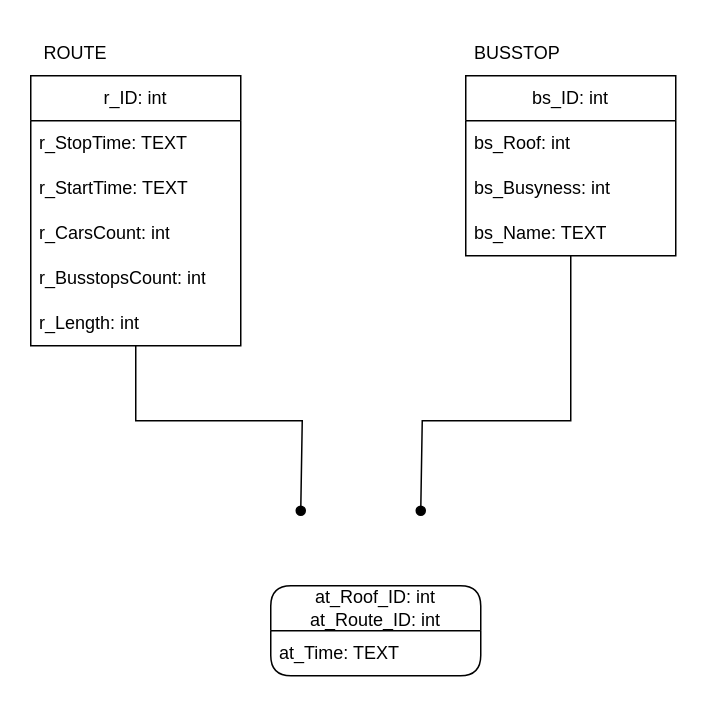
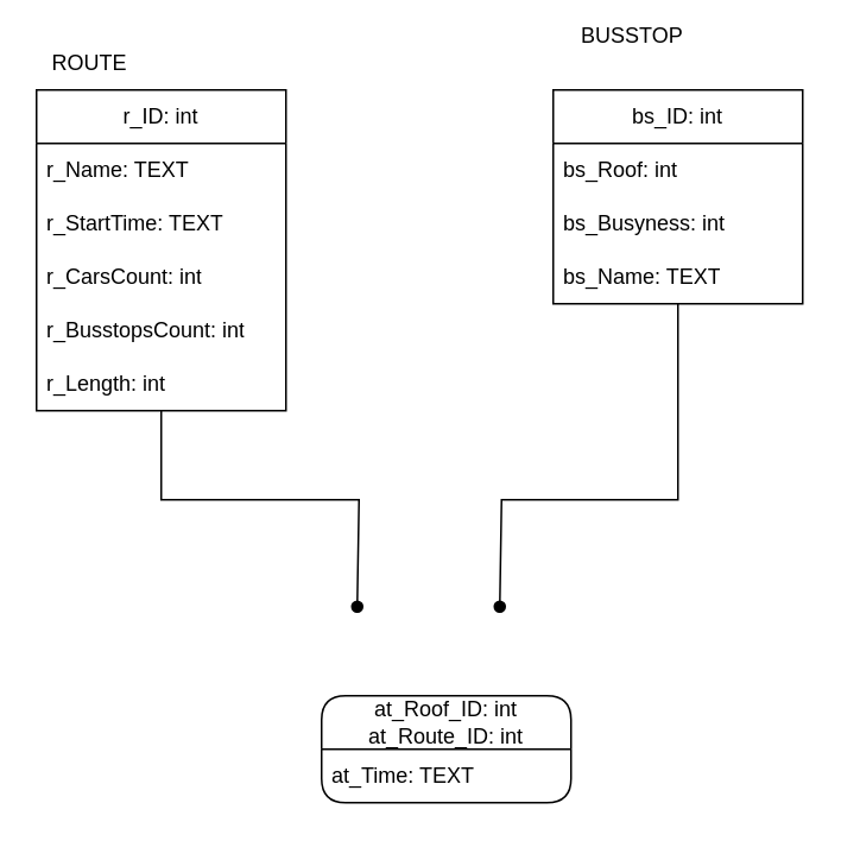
  <mxCell id="0" />
  <mxCell id="1" parent="0" />
  <mxCell id="2" value="at_Roof_ID: int&lt;br&gt;at_Route_ID: int" style="swimlane;fontStyle=0;childLayout=stackLayout;horizontal=1;startSize=30;horizontalStack=0;resizeParent=1;resizeParentMax=0;resizeLast=0;collapsible=1;marginBottom=0;whiteSpace=wrap;html=1;rounded=1;" vertex="1" parent="1"><mxGeometry x="180" y="390" width="140" height="60" as="geometry" /></mxCell>
  <mxCell id="3" value="at_Time: TEXT" style="text;strokeColor=none;fillColor=none;align=left;verticalAlign=middle;spacingLeft=4;spacingRight=4;overflow=hidden;points=[[0,0.5],[1,0.5]];portConstraint=eastwest;rotatable=0;whiteSpace=wrap;html=1;" vertex="1" parent="2"><mxGeometry y="30" width="140" height="30" as="geometry" /></mxCell>
  <mxCell id="4" value="ROUTE" style="text;html=1;align=center;verticalAlign=middle;whiteSpace=wrap;rounded=0;" vertex="1" parent="1"><mxGeometry x="20" y="20" width="60" height="30" as="geometry" /></mxCell>
- <mxCell id="5" value="BUSSTOP" style="text;strokeColor=none;fillColor=none;align=left;verticalAlign=middle;spacingLeft=4;spacingRight=4;overflow=hidden;points=[[0,0.5],[1,0.5]];portConstraint=eastwest;rotatable=0;whiteSpace=wrap;html=1;" vertex="1" parent="1"><mxGeometry x="310" y="20" width="80" height="30" as="geometry" /></mxCell>
+ <mxCell id="5" value="BUSSTOP" style="text;strokeColor=none;fillColor=none;align=left;verticalAlign=middle;spacingLeft=4;spacingRight=4;overflow=hidden;points=[[0,0.5],[1,0.5]];portConstraint=eastwest;rotatable=0;whiteSpace=wrap;html=1;" vertex="1" parent="1"><mxGeometry x="320" y="5" width="80" height="30" as="geometry" /></mxCell>
  <mxCell id="6" style="edgeStyle=orthogonalEdgeStyle;rounded=0;orthogonalLoop=1;jettySize=auto;html=1;exitX=0.5;exitY=1;exitDx=0;exitDy=0;endArrow=oval;endFill=1;" edge="1" parent="1" source="7"><mxGeometry relative="1" as="geometry"><mxPoint x="200" y="340" as="targetPoint" /><Array as="points"><mxPoint x="90" y="280" /><mxPoint x="201" y="280" /></Array></mxGeometry></mxCell>
  <mxCell id="7" value="r_ID: int" style="swimlane;fontStyle=0;childLayout=stackLayout;horizontal=1;startSize=30;horizontalStack=0;resizeParent=1;resizeParentMax=0;resizeLast=0;collapsible=1;marginBottom=0;whiteSpace=wrap;html=1;" vertex="1" parent="1"><mxGeometry x="20" y="50" width="140" height="180" as="geometry" /></mxCell>
- <mxCell id="8" value="r_StopTime: TEXT" style="text;strokeColor=none;fillColor=none;align=left;verticalAlign=middle;spacingLeft=4;spacingRight=4;overflow=hidden;points=[[0,0.5],[1,0.5]];portConstraint=eastwest;rotatable=0;whiteSpace=wrap;html=1;" vertex="1" parent="7"><mxGeometry y="30" width="140" height="30" as="geometry" /></mxCell>
+ <mxCell id="8" value="r_Name: TEXT" style="text;strokeColor=none;fillColor=none;align=left;verticalAlign=middle;spacingLeft=4;spacingRight=4;overflow=hidden;points=[[0,0.5],[1,0.5]];portConstraint=eastwest;rotatable=0;whiteSpace=wrap;html=1;" vertex="1" parent="7"><mxGeometry y="30" width="140" height="30" as="geometry" /></mxCell>
  <mxCell id="9" value="r_StartTime: TEXT" style="text;strokeColor=none;fillColor=none;align=left;verticalAlign=middle;spacingLeft=4;spacingRight=4;overflow=hidden;points=[[0,0.5],[1,0.5]];portConstraint=eastwest;rotatable=0;whiteSpace=wrap;html=1;" vertex="1" parent="7"><mxGeometry y="60" width="140" height="30" as="geometry" /></mxCell>
  <mxCell id="10" value="r_CarsCount: int" style="text;strokeColor=none;fillColor=none;align=left;verticalAlign=middle;spacingLeft=4;spacingRight=4;overflow=hidden;points=[[0,0.5],[1,0.5]];portConstraint=eastwest;rotatable=0;whiteSpace=wrap;html=1;" vertex="1" parent="7"><mxGeometry y="90" width="140" height="30" as="geometry" /></mxCell>
  <mxCell id="11" value="r_BusstopsCount: int" style="text;strokeColor=none;fillColor=none;align=left;verticalAlign=middle;spacingLeft=4;spacingRight=4;overflow=hidden;points=[[0,0.5],[1,0.5]];portConstraint=eastwest;rotatable=0;whiteSpace=wrap;html=1;" vertex="1" parent="7"><mxGeometry y="120" width="140" height="30" as="geometry" /></mxCell>
  <mxCell id="12" value="r_Length: int" style="text;strokeColor=none;fillColor=none;align=left;verticalAlign=middle;spacingLeft=4;spacingRight=4;overflow=hidden;points=[[0,0.5],[1,0.5]];portConstraint=eastwest;rotatable=0;whiteSpace=wrap;html=1;" vertex="1" parent="7"><mxGeometry y="150" width="140" height="30" as="geometry" /></mxCell>
  <mxCell id="13" style="edgeStyle=orthogonalEdgeStyle;rounded=0;orthogonalLoop=1;jettySize=auto;html=1;exitX=0.5;exitY=1;exitDx=0;exitDy=0;endArrow=oval;endFill=1;" edge="1" parent="1" source="14"><mxGeometry relative="1" as="geometry"><mxPoint x="280" y="340" as="targetPoint" /><Array as="points"><mxPoint x="380" y="280" /><mxPoint x="281" y="280" /></Array></mxGeometry></mxCell>
  <mxCell id="14" value="bs_ID: int" style="swimlane;fontStyle=0;childLayout=stackLayout;horizontal=1;startSize=30;horizontalStack=0;resizeParent=1;resizeParentMax=0;resizeLast=0;collapsible=1;marginBottom=0;whiteSpace=wrap;html=1;" vertex="1" parent="1"><mxGeometry x="310" y="50" width="140" height="120" as="geometry" /></mxCell>
  <mxCell id="15" value="bs_Roof: int" style="text;strokeColor=none;fillColor=none;align=left;verticalAlign=middle;spacingLeft=4;spacingRight=4;overflow=hidden;points=[[0,0.5],[1,0.5]];portConstraint=eastwest;rotatable=0;whiteSpace=wrap;html=1;" vertex="1" parent="14"><mxGeometry y="30" width="140" height="30" as="geometry" /></mxCell>
  <mxCell id="16" value="bs_Busyness: int" style="text;strokeColor=none;fillColor=none;align=left;verticalAlign=middle;spacingLeft=4;spacingRight=4;overflow=hidden;points=[[0,0.5],[1,0.5]];portConstraint=eastwest;rotatable=0;whiteSpace=wrap;html=1;" vertex="1" parent="14"><mxGeometry y="60" width="140" height="30" as="geometry" /></mxCell>
  <mxCell id="17" value="bs_Name: TEXT" style="text;strokeColor=none;fillColor=none;align=left;verticalAlign=middle;spacingLeft=4;spacingRight=4;overflow=hidden;points=[[0,0.5],[1,0.5]];portConstraint=eastwest;rotatable=0;whiteSpace=wrap;html=1;" vertex="1" parent="14"><mxGeometry y="90" width="140" height="30" as="geometry" /></mxCell>
